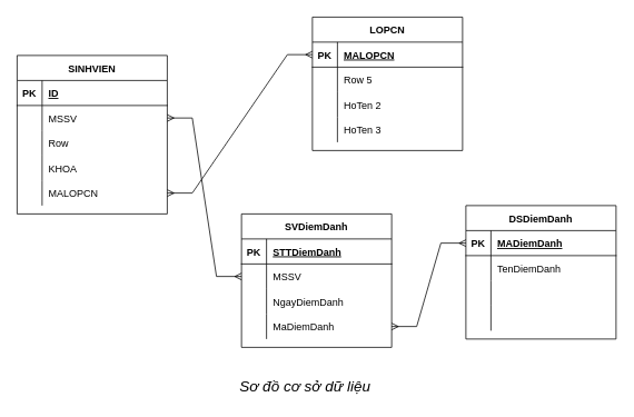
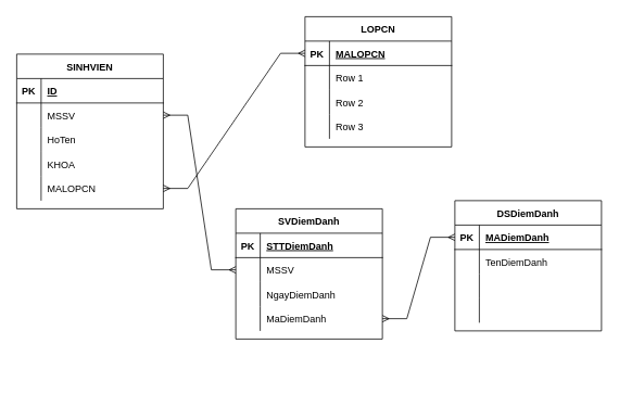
  <mxCell id="0" />
  <mxCell id="1" parent="0" />
  <mxCell id="2" value="SINHVIEN" style="shape=table;startSize=30;container=1;collapsible=1;childLayout=tableLayout;fixedRows=1;rowLines=0;fontStyle=1;align=center;resizeLast=1;" vertex="1" parent="1"><mxGeometry x="20" y="66" width="180" height="190" as="geometry"><mxRectangle x="90" y="240" width="50" height="40" as="alternateBounds" /></mxGeometry></mxCell>
  <mxCell id="3" value="" style="shape=tableRow;horizontal=0;startSize=0;swimlaneHead=0;swimlaneBody=0;fillColor=none;collapsible=0;dropTarget=0;points=[[0,0.5],[1,0.5]];portConstraint=eastwest;top=0;left=0;right=0;bottom=1;" vertex="1" parent="2"><mxGeometry y="30" width="180" height="30" as="geometry" /></mxCell>
  <mxCell id="4" value="PK" style="shape=partialRectangle;connectable=0;fillColor=none;top=0;left=0;bottom=0;right=0;fontStyle=1;overflow=hidden;" vertex="1" parent="3"><mxGeometry width="30" height="30" as="geometry"><mxRectangle width="30" height="30" as="alternateBounds" /></mxGeometry></mxCell>
  <mxCell id="5" value="ID" style="shape=partialRectangle;connectable=0;fillColor=none;top=0;left=0;bottom=0;right=0;align=left;spacingLeft=6;fontStyle=5;overflow=hidden;" vertex="1" parent="3"><mxGeometry x="30" width="150" height="30" as="geometry"><mxRectangle width="150" height="30" as="alternateBounds" /></mxGeometry></mxCell>
  <mxCell id="6" value="" style="shape=tableRow;horizontal=0;startSize=0;swimlaneHead=0;swimlaneBody=0;fillColor=none;collapsible=0;dropTarget=0;points=[[0,0.5],[1,0.5]];portConstraint=eastwest;top=0;left=0;right=0;bottom=0;" vertex="1" parent="2"><mxGeometry y="60" width="180" height="30" as="geometry" /></mxCell>
  <mxCell id="7" value="" style="shape=partialRectangle;connectable=0;fillColor=none;top=0;left=0;bottom=0;right=0;editable=1;overflow=hidden;" vertex="1" parent="6"><mxGeometry width="30" height="30" as="geometry"><mxRectangle width="30" height="30" as="alternateBounds" /></mxGeometry></mxCell>
  <mxCell id="8" value="MSSV" style="shape=partialRectangle;connectable=0;fillColor=none;top=0;left=0;bottom=0;right=0;align=left;spacingLeft=6;overflow=hidden;" vertex="1" parent="6"><mxGeometry x="30" width="150" height="30" as="geometry"><mxRectangle width="150" height="30" as="alternateBounds" /></mxGeometry></mxCell>
  <mxCell id="9" value="" style="shape=tableRow;horizontal=0;startSize=0;swimlaneHead=0;swimlaneBody=0;fillColor=none;collapsible=0;dropTarget=0;points=[[0,0.5],[1,0.5]];portConstraint=eastwest;top=0;left=0;right=0;bottom=0;" vertex="1" parent="2"><mxGeometry y="90" width="180" height="30" as="geometry" /></mxCell>
  <mxCell id="10" value="" style="shape=partialRectangle;connectable=0;fillColor=none;top=0;left=0;bottom=0;right=0;editable=1;overflow=hidden;" vertex="1" parent="9"><mxGeometry width="30" height="30" as="geometry"><mxRectangle width="30" height="30" as="alternateBounds" /></mxGeometry></mxCell>
- <mxCell id="11" value="Row" style="shape=partialRectangle;connectable=0;fillColor=none;top=0;left=0;bottom=0;right=0;align=left;spacingLeft=6;overflow=hidden;" vertex="1" parent="9"><mxGeometry x="30" width="150" height="30" as="geometry"><mxRectangle width="150" height="30" as="alternateBounds" /></mxGeometry></mxCell>
+ <mxCell id="11" value="HoTen" style="shape=partialRectangle;connectable=0;fillColor=none;top=0;left=0;bottom=0;right=0;align=left;spacingLeft=6;overflow=hidden;" vertex="1" parent="9"><mxGeometry x="30" width="150" height="30" as="geometry"><mxRectangle width="150" height="30" as="alternateBounds" /></mxGeometry></mxCell>
  <mxCell id="12" value="" style="shape=tableRow;horizontal=0;startSize=0;swimlaneHead=0;swimlaneBody=0;fillColor=none;collapsible=0;dropTarget=0;points=[[0,0.5],[1,0.5]];portConstraint=eastwest;top=0;left=0;right=0;bottom=0;" vertex="1" parent="2"><mxGeometry y="120" width="180" height="30" as="geometry" /></mxCell>
  <mxCell id="13" value="" style="shape=partialRectangle;connectable=0;fillColor=none;top=0;left=0;bottom=0;right=0;editable=1;overflow=hidden;" vertex="1" parent="12"><mxGeometry width="30" height="30" as="geometry"><mxRectangle width="30" height="30" as="alternateBounds" /></mxGeometry></mxCell>
  <mxCell id="14" value="KHOA" style="shape=partialRectangle;connectable=0;fillColor=none;top=0;left=0;bottom=0;right=0;align=left;spacingLeft=6;overflow=hidden;" vertex="1" parent="12"><mxGeometry x="30" width="150" height="30" as="geometry"><mxRectangle width="150" height="30" as="alternateBounds" /></mxGeometry></mxCell>
  <mxCell id="15" value="" style="shape=tableRow;horizontal=0;startSize=0;swimlaneHead=0;swimlaneBody=0;fillColor=none;collapsible=0;dropTarget=0;points=[[0,0.5],[1,0.5]];portConstraint=eastwest;top=0;left=0;right=0;bottom=0;" vertex="1" parent="2"><mxGeometry y="150" width="180" height="30" as="geometry" /></mxCell>
  <mxCell id="16" value="" style="shape=partialRectangle;connectable=0;fillColor=none;top=0;left=0;bottom=0;right=0;editable=1;overflow=hidden;" vertex="1" parent="15"><mxGeometry width="30" height="30" as="geometry"><mxRectangle width="30" height="30" as="alternateBounds" /></mxGeometry></mxCell>
  <mxCell id="17" value="MALOPCN" style="shape=partialRectangle;connectable=0;fillColor=none;top=0;left=0;bottom=0;right=0;align=left;spacingLeft=6;overflow=hidden;" vertex="1" parent="15"><mxGeometry x="30" width="150" height="30" as="geometry"><mxRectangle width="150" height="30" as="alternateBounds" /></mxGeometry></mxCell>
  <mxCell id="18" value="LOPCN" style="shape=table;startSize=30;container=1;collapsible=1;childLayout=tableLayout;fixedRows=1;rowLines=0;fontStyle=1;align=center;resizeLast=1;" vertex="1" parent="1"><mxGeometry x="374" y="20" width="180" height="160" as="geometry" /></mxCell>
  <mxCell id="19" value="" style="shape=tableRow;horizontal=0;startSize=0;swimlaneHead=0;swimlaneBody=0;fillColor=none;collapsible=0;dropTarget=0;points=[[0,0.5],[1,0.5]];portConstraint=eastwest;top=0;left=0;right=0;bottom=1;" vertex="1" parent="18"><mxGeometry y="30" width="180" height="30" as="geometry" /></mxCell>
  <mxCell id="20" value="PK" style="shape=partialRectangle;connectable=0;fillColor=none;top=0;left=0;bottom=0;right=0;fontStyle=1;overflow=hidden;" vertex="1" parent="19"><mxGeometry width="30" height="30" as="geometry"><mxRectangle width="30" height="30" as="alternateBounds" /></mxGeometry></mxCell>
  <mxCell id="21" value="MALOPCN" style="shape=partialRectangle;connectable=0;fillColor=none;top=0;left=0;bottom=0;right=0;align=left;spacingLeft=6;fontStyle=5;overflow=hidden;" vertex="1" parent="19"><mxGeometry x="30" width="150" height="30" as="geometry"><mxRectangle width="150" height="30" as="alternateBounds" /></mxGeometry></mxCell>
  <mxCell id="22" value="" style="shape=tableRow;horizontal=0;startSize=0;swimlaneHead=0;swimlaneBody=0;fillColor=none;collapsible=0;dropTarget=0;points=[[0,0.5],[1,0.5]];portConstraint=eastwest;top=0;left=0;right=0;bottom=0;" vertex="1" parent="18"><mxGeometry y="60" width="180" height="30" as="geometry" /></mxCell>
  <mxCell id="23" value="" style="shape=partialRectangle;connectable=0;fillColor=none;top=0;left=0;bottom=0;right=0;editable=1;overflow=hidden;" vertex="1" parent="22"><mxGeometry width="30" height="30" as="geometry"><mxRectangle width="30" height="30" as="alternateBounds" /></mxGeometry></mxCell>
- <mxCell id="24" value="Row 5" style="shape=partialRectangle;connectable=0;fillColor=none;top=0;left=0;bottom=0;right=0;align=left;spacingLeft=6;overflow=hidden;" vertex="1" parent="22"><mxGeometry x="30" width="150" height="30" as="geometry"><mxRectangle width="150" height="30" as="alternateBounds" /></mxGeometry></mxCell>
+ <mxCell id="24" value="Row 1" style="shape=partialRectangle;connectable=0;fillColor=none;top=0;left=0;bottom=0;right=0;align=left;spacingLeft=6;overflow=hidden;" vertex="1" parent="22"><mxGeometry x="30" width="150" height="30" as="geometry"><mxRectangle width="150" height="30" as="alternateBounds" /></mxGeometry></mxCell>
  <mxCell id="25" value="" style="shape=tableRow;horizontal=0;startSize=0;swimlaneHead=0;swimlaneBody=0;fillColor=none;collapsible=0;dropTarget=0;points=[[0,0.5],[1,0.5]];portConstraint=eastwest;top=0;left=0;right=0;bottom=0;" vertex="1" parent="18"><mxGeometry y="90" width="180" height="30" as="geometry" /></mxCell>
  <mxCell id="26" value="" style="shape=partialRectangle;connectable=0;fillColor=none;top=0;left=0;bottom=0;right=0;editable=1;overflow=hidden;" vertex="1" parent="25"><mxGeometry width="30" height="30" as="geometry"><mxRectangle width="30" height="30" as="alternateBounds" /></mxGeometry></mxCell>
- <mxCell id="27" value="HoTen 2" style="shape=partialRectangle;connectable=0;fillColor=none;top=0;left=0;bottom=0;right=0;align=left;spacingLeft=6;overflow=hidden;" vertex="1" parent="25"><mxGeometry x="30" width="150" height="30" as="geometry"><mxRectangle width="150" height="30" as="alternateBounds" /></mxGeometry></mxCell>
+ <mxCell id="27" value="Row 2" style="shape=partialRectangle;connectable=0;fillColor=none;top=0;left=0;bottom=0;right=0;align=left;spacingLeft=6;overflow=hidden;" vertex="1" parent="25"><mxGeometry x="30" width="150" height="30" as="geometry"><mxRectangle width="150" height="30" as="alternateBounds" /></mxGeometry></mxCell>
  <mxCell id="28" value="" style="shape=tableRow;horizontal=0;startSize=0;swimlaneHead=0;swimlaneBody=0;fillColor=none;collapsible=0;dropTarget=0;points=[[0,0.5],[1,0.5]];portConstraint=eastwest;top=0;left=0;right=0;bottom=0;" vertex="1" parent="18"><mxGeometry y="120" width="180" height="30" as="geometry" /></mxCell>
  <mxCell id="29" value="" style="shape=partialRectangle;connectable=0;fillColor=none;top=0;left=0;bottom=0;right=0;editable=1;overflow=hidden;" vertex="1" parent="28"><mxGeometry width="30" height="30" as="geometry"><mxRectangle width="30" height="30" as="alternateBounds" /></mxGeometry></mxCell>
- <mxCell id="30" value="HoTen 3" style="shape=partialRectangle;connectable=0;fillColor=none;top=0;left=0;bottom=0;right=0;align=left;spacingLeft=6;overflow=hidden;" vertex="1" parent="28"><mxGeometry x="30" width="150" height="30" as="geometry"><mxRectangle width="150" height="30" as="alternateBounds" /></mxGeometry></mxCell>
+ <mxCell id="30" value="Row 3" style="shape=partialRectangle;connectable=0;fillColor=none;top=0;left=0;bottom=0;right=0;align=left;spacingLeft=6;overflow=hidden;" vertex="1" parent="28"><mxGeometry x="30" width="150" height="30" as="geometry"><mxRectangle width="150" height="30" as="alternateBounds" /></mxGeometry></mxCell>
  <mxCell id="31" value="" style="edgeStyle=entityRelationEdgeStyle;fontSize=12;html=1;endArrow=ERmany;startArrow=ERmany;rounded=0;entryX=0;entryY=0.5;entryDx=0;entryDy=0;" edge="1" parent="1" source="15" target="19"><mxGeometry width="100" height="100" relative="1" as="geometry"><mxPoint x="155" y="304" as="sourcePoint" /><mxPoint x="255" y="204" as="targetPoint" /></mxGeometry></mxCell>
  <mxCell id="32" value="DSDiemDanh" style="shape=table;startSize=30;container=1;collapsible=1;childLayout=tableLayout;fixedRows=1;rowLines=0;fontStyle=1;align=center;resizeLast=1;" vertex="1" parent="1"><mxGeometry x="558" y="246" width="180" height="160" as="geometry" /></mxCell>
  <mxCell id="33" value="" style="shape=tableRow;horizontal=0;startSize=0;swimlaneHead=0;swimlaneBody=0;fillColor=none;collapsible=0;dropTarget=0;points=[[0,0.5],[1,0.5]];portConstraint=eastwest;top=0;left=0;right=0;bottom=1;" vertex="1" parent="32"><mxGeometry y="30" width="180" height="30" as="geometry" /></mxCell>
  <mxCell id="34" value="PK" style="shape=partialRectangle;connectable=0;fillColor=none;top=0;left=0;bottom=0;right=0;fontStyle=1;overflow=hidden;" vertex="1" parent="33"><mxGeometry width="30" height="30" as="geometry"><mxRectangle width="30" height="30" as="alternateBounds" /></mxGeometry></mxCell>
  <mxCell id="35" value="MADiemDanh" style="shape=partialRectangle;connectable=0;fillColor=none;top=0;left=0;bottom=0;right=0;align=left;spacingLeft=6;fontStyle=5;overflow=hidden;" vertex="1" parent="33"><mxGeometry x="30" width="150" height="30" as="geometry"><mxRectangle width="150" height="30" as="alternateBounds" /></mxGeometry></mxCell>
  <mxCell id="36" value="" style="shape=tableRow;horizontal=0;startSize=0;swimlaneHead=0;swimlaneBody=0;fillColor=none;collapsible=0;dropTarget=0;points=[[0,0.5],[1,0.5]];portConstraint=eastwest;top=0;left=0;right=0;bottom=0;" vertex="1" parent="32"><mxGeometry y="60" width="180" height="30" as="geometry" /></mxCell>
  <mxCell id="37" value="" style="shape=partialRectangle;connectable=0;fillColor=none;top=0;left=0;bottom=0;right=0;editable=1;overflow=hidden;" vertex="1" parent="36"><mxGeometry width="30" height="30" as="geometry"><mxRectangle width="30" height="30" as="alternateBounds" /></mxGeometry></mxCell>
  <mxCell id="38" value="TenDiemDanh" style="shape=partialRectangle;connectable=0;fillColor=none;top=0;left=0;bottom=0;right=0;align=left;spacingLeft=6;overflow=hidden;" vertex="1" parent="36"><mxGeometry x="30" width="150" height="30" as="geometry"><mxRectangle width="150" height="30" as="alternateBounds" /></mxGeometry></mxCell>
  <mxCell id="39" value="" style="shape=tableRow;horizontal=0;startSize=0;swimlaneHead=0;swimlaneBody=0;fillColor=none;collapsible=0;dropTarget=0;points=[[0,0.5],[1,0.5]];portConstraint=eastwest;top=0;left=0;right=0;bottom=0;" vertex="1" parent="32"><mxGeometry y="90" width="180" height="30" as="geometry" /></mxCell>
  <mxCell id="40" value="" style="shape=partialRectangle;connectable=0;fillColor=none;top=0;left=0;bottom=0;right=0;editable=1;overflow=hidden;" vertex="1" parent="39"><mxGeometry width="30" height="30" as="geometry"><mxRectangle width="30" height="30" as="alternateBounds" /></mxGeometry></mxCell>
  <mxCell id="41" value="" style="shape=partialRectangle;connectable=0;fillColor=none;top=0;left=0;bottom=0;right=0;align=left;spacingLeft=6;overflow=hidden;" vertex="1" parent="39"><mxGeometry x="30" width="150" height="30" as="geometry"><mxRectangle width="150" height="30" as="alternateBounds" /></mxGeometry></mxCell>
  <mxCell id="42" value="" style="shape=tableRow;horizontal=0;startSize=0;swimlaneHead=0;swimlaneBody=0;fillColor=none;collapsible=0;dropTarget=0;points=[[0,0.5],[1,0.5]];portConstraint=eastwest;top=0;left=0;right=0;bottom=0;" vertex="1" parent="32"><mxGeometry y="120" width="180" height="30" as="geometry" /></mxCell>
  <mxCell id="43" value="" style="shape=partialRectangle;connectable=0;fillColor=none;top=0;left=0;bottom=0;right=0;editable=1;overflow=hidden;" vertex="1" parent="42"><mxGeometry width="30" height="30" as="geometry"><mxRectangle width="30" height="30" as="alternateBounds" /></mxGeometry></mxCell>
  <mxCell id="44" value="" style="shape=partialRectangle;connectable=0;fillColor=none;top=0;left=0;bottom=0;right=0;align=left;spacingLeft=6;overflow=hidden;" vertex="1" parent="42"><mxGeometry x="30" width="150" height="30" as="geometry"><mxRectangle width="150" height="30" as="alternateBounds" /></mxGeometry></mxCell>
  <mxCell id="45" value="SVDiemDanh" style="shape=table;startSize=30;container=1;collapsible=1;childLayout=tableLayout;fixedRows=1;rowLines=0;fontStyle=1;align=center;resizeLast=1;" vertex="1" parent="1"><mxGeometry x="289" y="256" width="180" height="160" as="geometry" /></mxCell>
  <mxCell id="46" value="" style="shape=tableRow;horizontal=0;startSize=0;swimlaneHead=0;swimlaneBody=0;fillColor=none;collapsible=0;dropTarget=0;points=[[0,0.5],[1,0.5]];portConstraint=eastwest;top=0;left=0;right=0;bottom=1;" vertex="1" parent="45"><mxGeometry y="30" width="180" height="30" as="geometry" /></mxCell>
  <mxCell id="47" value="PK" style="shape=partialRectangle;connectable=0;fillColor=none;top=0;left=0;bottom=0;right=0;fontStyle=1;overflow=hidden;" vertex="1" parent="46"><mxGeometry width="30" height="30" as="geometry"><mxRectangle width="30" height="30" as="alternateBounds" /></mxGeometry></mxCell>
  <mxCell id="48" value="STTDiemDanh" style="shape=partialRectangle;connectable=0;fillColor=none;top=0;left=0;bottom=0;right=0;align=left;spacingLeft=6;fontStyle=5;overflow=hidden;" vertex="1" parent="46"><mxGeometry x="30" width="150" height="30" as="geometry"><mxRectangle width="150" height="30" as="alternateBounds" /></mxGeometry></mxCell>
  <mxCell id="49" value="" style="shape=tableRow;horizontal=0;startSize=0;swimlaneHead=0;swimlaneBody=0;fillColor=none;collapsible=0;dropTarget=0;points=[[0,0.5],[1,0.5]];portConstraint=eastwest;top=0;left=0;right=0;bottom=0;" vertex="1" parent="45"><mxGeometry y="60" width="180" height="30" as="geometry" /></mxCell>
  <mxCell id="50" value="" style="shape=partialRectangle;connectable=0;fillColor=none;top=0;left=0;bottom=0;right=0;editable=1;overflow=hidden;" vertex="1" parent="49"><mxGeometry width="30" height="30" as="geometry"><mxRectangle width="30" height="30" as="alternateBounds" /></mxGeometry></mxCell>
  <mxCell id="51" value="MSSV" style="shape=partialRectangle;connectable=0;fillColor=none;top=0;left=0;bottom=0;right=0;align=left;spacingLeft=6;overflow=hidden;" vertex="1" parent="49"><mxGeometry x="30" width="150" height="30" as="geometry"><mxRectangle width="150" height="30" as="alternateBounds" /></mxGeometry></mxCell>
  <mxCell id="52" value="" style="shape=tableRow;horizontal=0;startSize=0;swimlaneHead=0;swimlaneBody=0;fillColor=none;collapsible=0;dropTarget=0;points=[[0,0.5],[1,0.5]];portConstraint=eastwest;top=0;left=0;right=0;bottom=0;" vertex="1" parent="45"><mxGeometry y="90" width="180" height="30" as="geometry" /></mxCell>
  <mxCell id="53" value="" style="shape=partialRectangle;connectable=0;fillColor=none;top=0;left=0;bottom=0;right=0;editable=1;overflow=hidden;" vertex="1" parent="52"><mxGeometry width="30" height="30" as="geometry"><mxRectangle width="30" height="30" as="alternateBounds" /></mxGeometry></mxCell>
  <mxCell id="54" value="NgayDiemDanh" style="shape=partialRectangle;connectable=0;fillColor=none;top=0;left=0;bottom=0;right=0;align=left;spacingLeft=6;overflow=hidden;" vertex="1" parent="52"><mxGeometry x="30" width="150" height="30" as="geometry"><mxRectangle width="150" height="30" as="alternateBounds" /></mxGeometry></mxCell>
  <mxCell id="55" value="" style="shape=tableRow;horizontal=0;startSize=0;swimlaneHead=0;swimlaneBody=0;fillColor=none;collapsible=0;dropTarget=0;points=[[0,0.5],[1,0.5]];portConstraint=eastwest;top=0;left=0;right=0;bottom=0;" vertex="1" parent="45"><mxGeometry y="120" width="180" height="30" as="geometry" /></mxCell>
  <mxCell id="56" value="" style="shape=partialRectangle;connectable=0;fillColor=none;top=0;left=0;bottom=0;right=0;editable=1;overflow=hidden;" vertex="1" parent="55"><mxGeometry width="30" height="30" as="geometry"><mxRectangle width="30" height="30" as="alternateBounds" /></mxGeometry></mxCell>
  <mxCell id="57" value="MaDiemDanh" style="shape=partialRectangle;connectable=0;fillColor=none;top=0;left=0;bottom=0;right=0;align=left;spacingLeft=6;overflow=hidden;" vertex="1" parent="55"><mxGeometry x="30" width="150" height="30" as="geometry"><mxRectangle width="150" height="30" as="alternateBounds" /></mxGeometry></mxCell>
  <mxCell id="58" value="" style="edgeStyle=entityRelationEdgeStyle;fontSize=12;html=1;endArrow=ERmany;startArrow=ERmany;rounded=0;exitX=1;exitY=0.5;exitDx=0;exitDy=0;" edge="1" parent="1" source="6" target="49"><mxGeometry width="100" height="100" relative="1" as="geometry"><mxPoint x="185" y="229" as="sourcePoint" /><mxPoint x="455" y="-21" as="targetPoint" /></mxGeometry></mxCell>
  <mxCell id="59" value="" style="edgeStyle=entityRelationEdgeStyle;fontSize=12;html=1;endArrow=ERmany;startArrow=ERmany;rounded=0;" edge="1" parent="1" source="33" target="55"><mxGeometry width="100" height="100" relative="1" as="geometry"><mxPoint x="155" y="179" as="sourcePoint" /><mxPoint x="235" y="439" as="targetPoint" /></mxGeometry></mxCell>
- <mxCell id="60" value="&lt;font style=&quot;font-size: 18px&quot;&gt;&lt;i&gt;Sơ đồ cơ sở dữ liệu&lt;/i&gt;&lt;/font&gt;" style="text;html=1;strokeColor=none;fillColor=none;align=center;verticalAlign=middle;whiteSpace=wrap;rounded=0;" vertex="1" parent="1"><mxGeometry x="198" y="448" width="335" height="30" as="geometry" /></mxCell>
